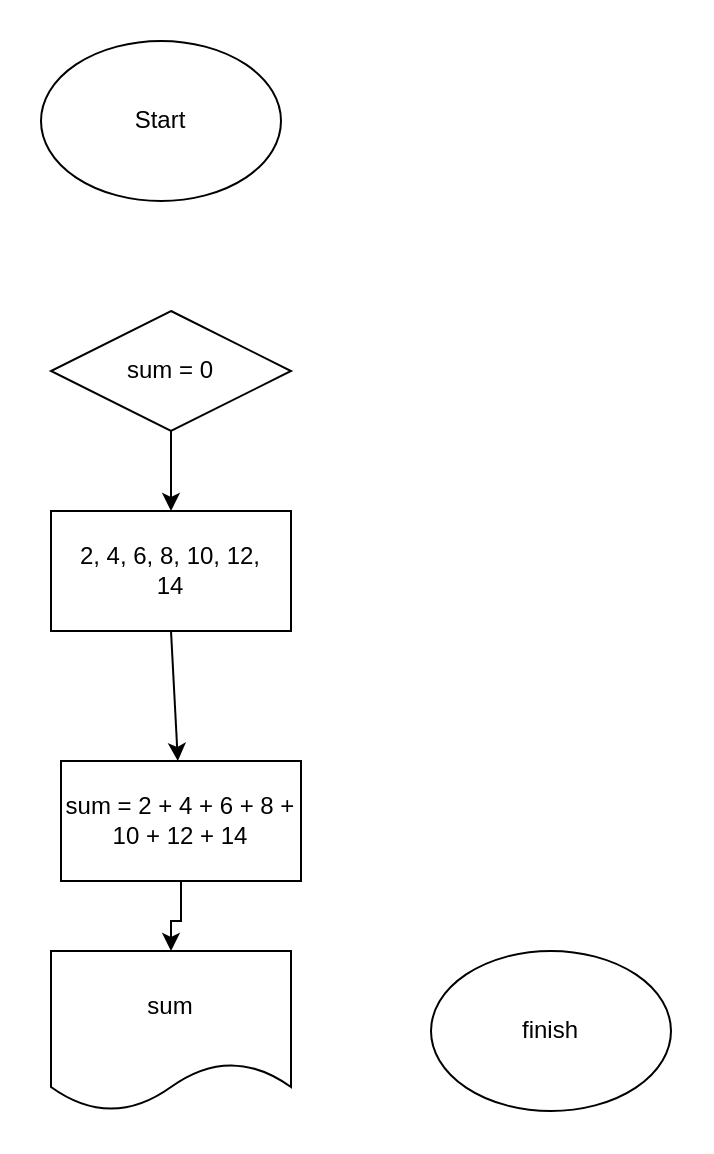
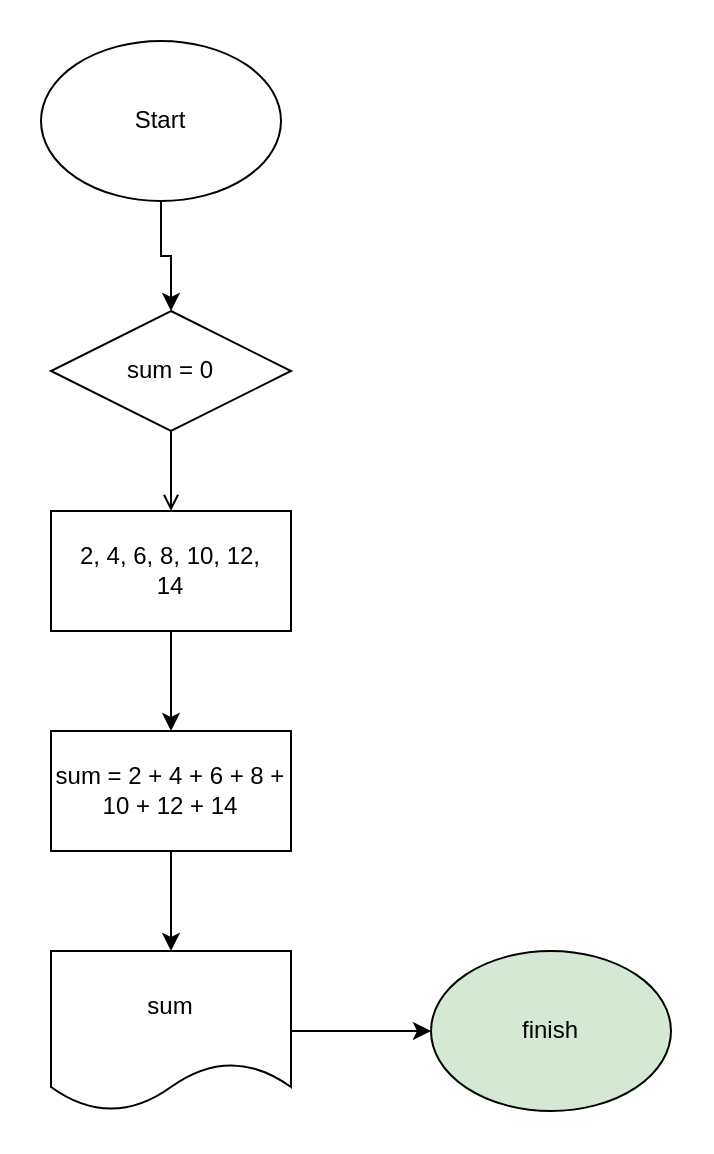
  <mxCell id="0" />
  <mxCell id="1" parent="0" />
+ <mxCell id="2" value="" style="edgeStyle=orthogonalEdgeStyle;rounded=0;orthogonalLoop=1;jettySize=auto;html=1;" edge="1" parent="1" source="3" target="9"><mxGeometry relative="1" as="geometry"><mxPoint x="85" y="155" as="targetPoint" /></mxGeometry></mxCell>
  <mxCell id="3" value="Start" style="ellipse;whiteSpace=wrap;html=1;" vertex="1" parent="1"><mxGeometry x="20" y="20" width="120" height="80" as="geometry" /></mxCell>
  <mxCell id="4" value="2, 4, 6, 8, 10, 12,&lt;br&gt;14" style="rounded=0;whiteSpace=wrap;html=1;" vertex="1" parent="1"><mxGeometry x="25" y="255" width="120" height="60" as="geometry" /></mxCell>
  <mxCell id="5" value="" style="endArrow=classic;html=1;rounded=0;exitX=0.5;exitY=1;exitDx=0;exitDy=0;" edge="1" parent="1" source="4" target="7"><mxGeometry width="50" height="50" relative="1" as="geometry"><mxPoint x="105" y="315" as="sourcePoint" /><mxPoint x="85" y="325" as="targetPoint" /></mxGeometry></mxCell>
  <mxCell id="6" value="" style="edgeStyle=orthogonalEdgeStyle;rounded=0;orthogonalLoop=1;jettySize=auto;html=1;" edge="1" parent="1" source="7" target="11"><mxGeometry relative="1" as="geometry" /></mxCell>
- <mxCell id="7" value="sum = 2 + 4 + 6 + 8 + 10 + 12 + 14" style="rounded=0;whiteSpace=wrap;html=1;" vertex="1" parent="1"><mxGeometry x="30" y="380" width="120" height="60" as="geometry" /></mxCell>
- <mxCell id="8" value="" style="edgeStyle=orthogonalEdgeStyle;rounded=0;orthogonalLoop=1;jettySize=auto;html=1;entryX=0.5;entryY=0;entryDx=0;entryDy=0;" edge="1" parent="1" source="9" target="4"><mxGeometry relative="1" as="geometry"><mxPoint x="195" y="275" as="targetPoint" /></mxGeometry></mxCell>
+ <mxCell id="7" value="sum = 2 + 4 + 6 + 8 + 10 + 12 + 14" style="rounded=0;whiteSpace=wrap;html=1;" vertex="1" parent="1"><mxGeometry x="25" y="365" width="120" height="60" as="geometry" /></mxCell>
+ <mxCell id="8" value="" style="edgeStyle=orthogonalEdgeStyle;rounded=0;orthogonalLoop=1;jettySize=auto;html=1;entryX=0.5;entryY=0;entryDx=0;entryDy=0;endArrow=open;" edge="1" parent="1" source="9" target="4"><mxGeometry relative="1" as="geometry"><mxPoint x="195" y="275" as="targetPoint" /></mxGeometry></mxCell>
  <mxCell id="9" value="sum = 0" style="rhombus;whiteSpace=wrap;html=1;" vertex="1" parent="1"><mxGeometry x="25" y="155" width="120" height="60" as="geometry" /></mxCell>
+ <mxCell id="10" value="" style="edgeStyle=orthogonalEdgeStyle;rounded=0;orthogonalLoop=1;jettySize=auto;html=1;" edge="1" parent="1" source="11" target="12"><mxGeometry relative="1" as="geometry" /></mxCell>
  <mxCell id="11" value="sum" style="shape=document;whiteSpace=wrap;html=1;boundedLbl=1;" vertex="1" parent="1"><mxGeometry x="25" y="475" width="120" height="80" as="geometry" /></mxCell>
- <mxCell id="12" value="finish" style="ellipse;whiteSpace=wrap;html=1;" vertex="1" parent="1"><mxGeometry x="215" y="475" width="120" height="80" as="geometry" /></mxCell>
+ <mxCell id="12" value="finish" style="ellipse;whiteSpace=wrap;html=1;fillColor=#d5e8d4;" vertex="1" parent="1"><mxGeometry x="215" y="475" width="120" height="80" as="geometry" /></mxCell>
